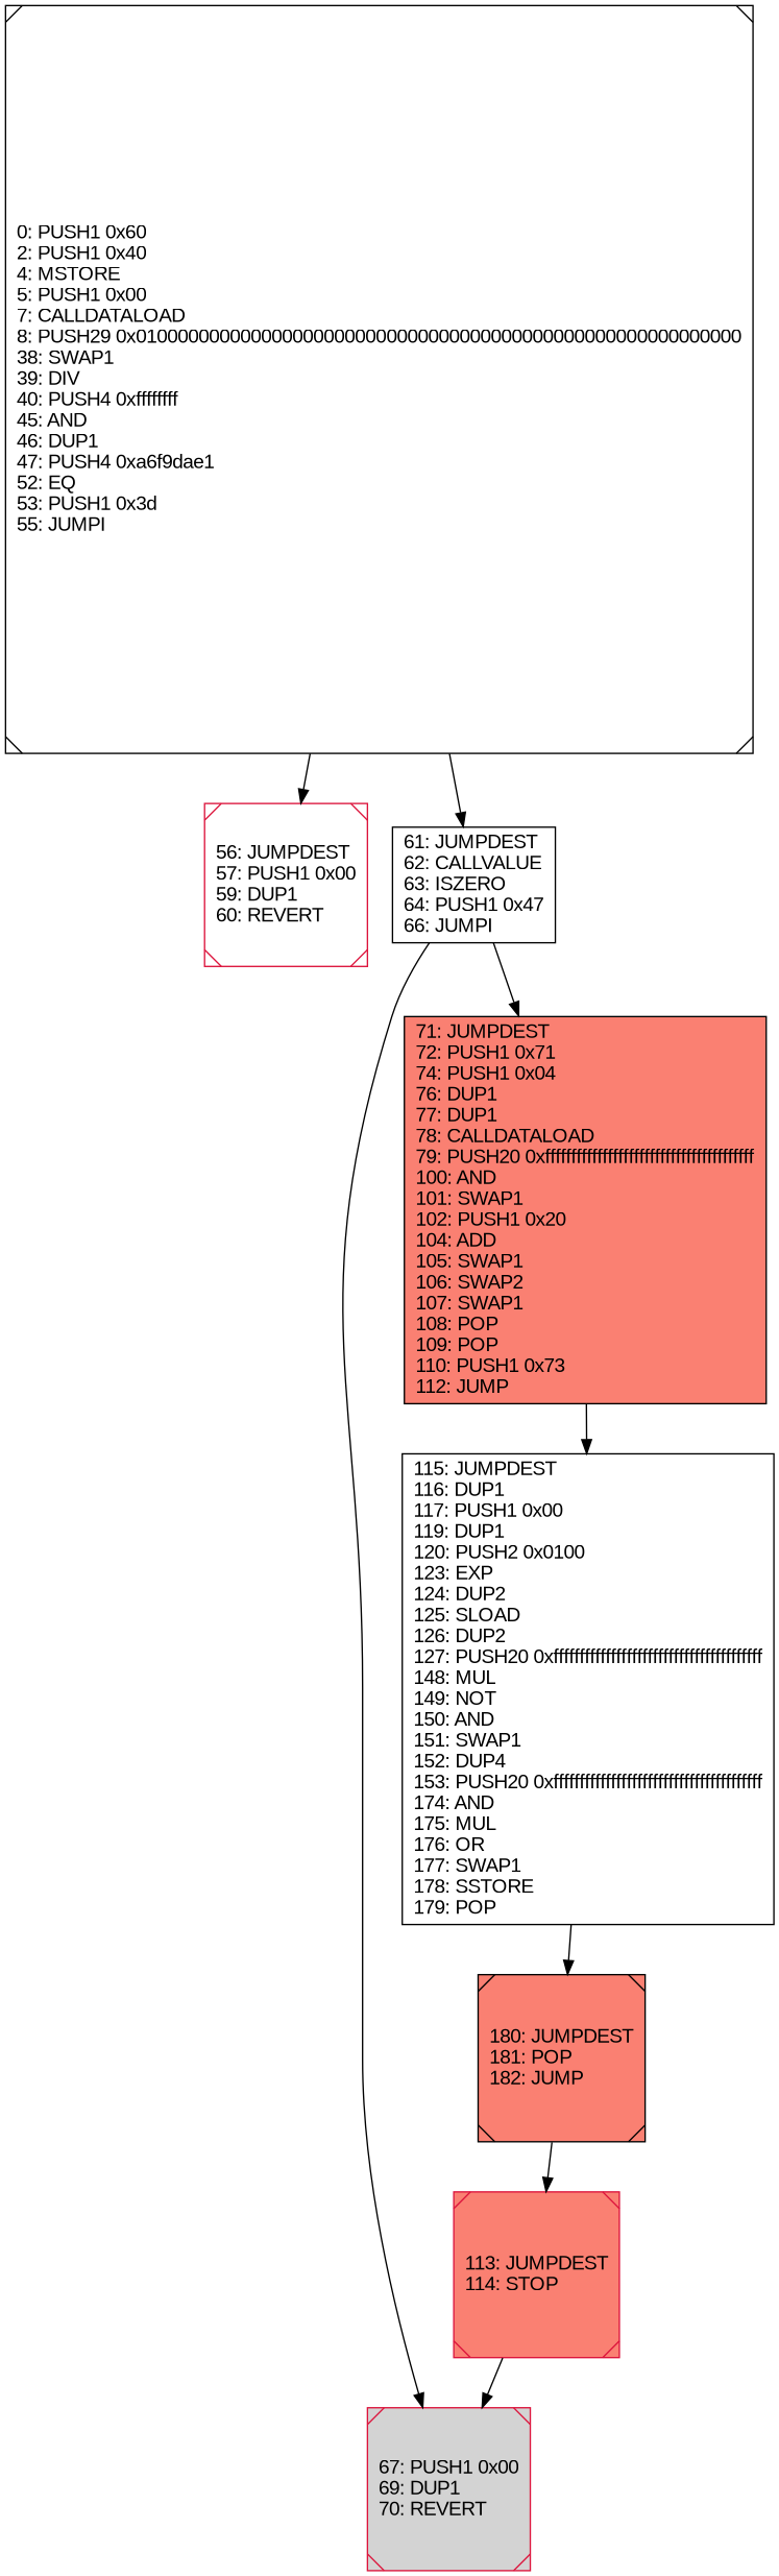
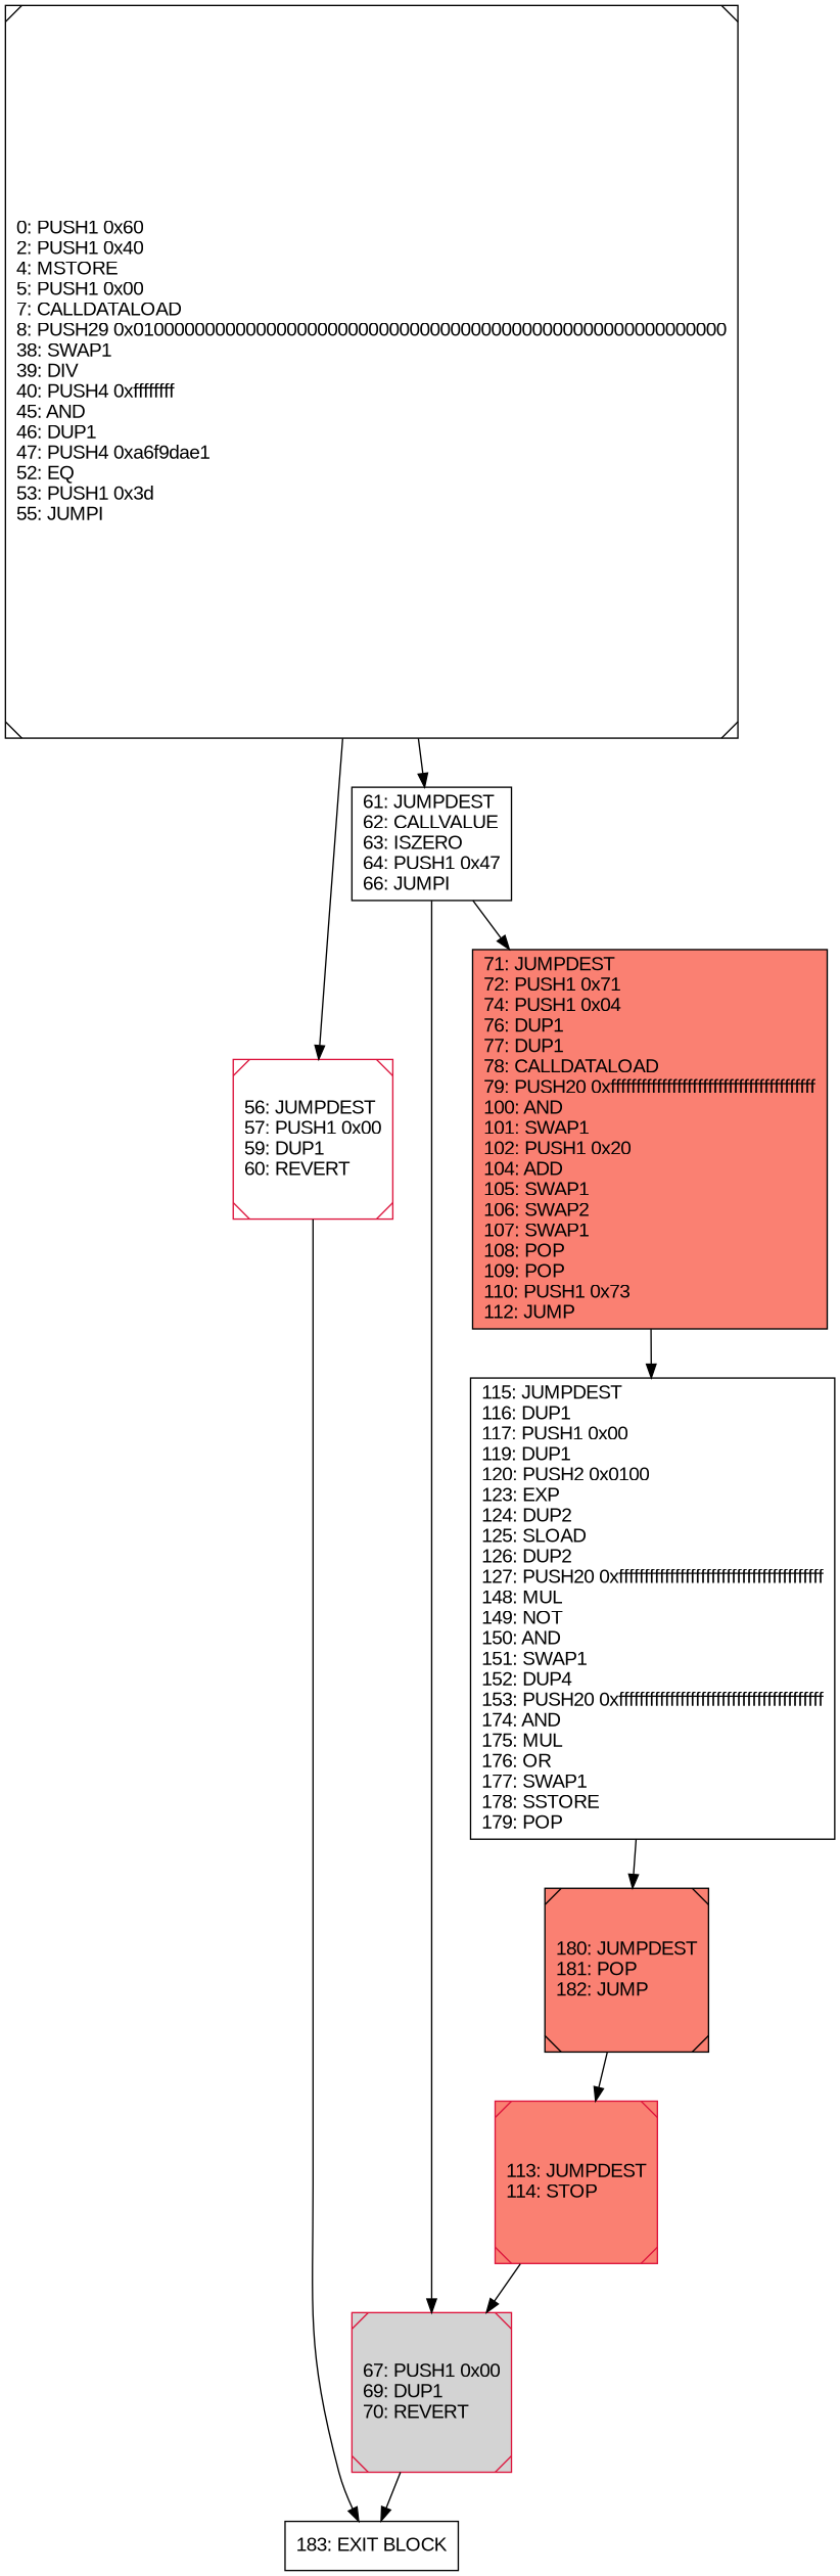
  digraph {
    rankdir=UD
    node [color=black fillcolor=white fontcolor=black fontname=arial shape=Msquare style=filled]
    n1 [color=crimson fillcolor=lightgrey label="67: PUSH1 0x00\l69: DUP1\l70: REVERT\l"]
+   n2 [label="183: EXIT BLOCK\l" shape=box]
    n3 [fillcolor=salmon label="180: JUMPDEST\l181: POP\l182: JUMP\l"]
    n4 [color=crimson fillcolor=salmon label="113: JUMPDEST\l114: STOP\l"]
    n5 [label="0: PUSH1 0x60\l2: PUSH1 0x40\l4: MSTORE\l5: PUSH1 0x00\l7: CALLDATALOAD\l8: PUSH29 0x0100000000000000000000000000000000000000000000000000000000\l38: SWAP1\l39: DIV\l40: PUSH4 0xffffffff\l45: AND\l46: DUP1\l47: PUSH4 0xa6f9dae1\l52: EQ\l53: PUSH1 0x3d\l55: JUMPI\l"]
    n6 [color=crimson label="56: JUMPDEST\l57: PUSH1 0x00\l59: DUP1\l60: REVERT\l"]
    n7 [label="61: JUMPDEST\l62: CALLVALUE\l63: ISZERO\l64: PUSH1 0x47\l66: JUMPI\l" shape=box]
    n8 [fillcolor=salmon label="71: JUMPDEST\l72: PUSH1 0x71\l74: PUSH1 0x04\l76: DUP1\l77: DUP1\l78: CALLDATALOAD\l79: PUSH20 0xffffffffffffffffffffffffffffffffffffffff\l100: AND\l101: SWAP1\l102: PUSH1 0x20\l104: ADD\l105: SWAP1\l106: SWAP2\l107: SWAP1\l108: POP\l109: POP\l110: PUSH1 0x73\l112: JUMP\l" shape=box]
    n9 [label="115: JUMPDEST\l116: DUP1\l117: PUSH1 0x00\l119: DUP1\l120: PUSH2 0x0100\l123: EXP\l124: DUP2\l125: SLOAD\l126: DUP2\l127: PUSH20 0xffffffffffffffffffffffffffffffffffffffff\l148: MUL\l149: NOT\l150: AND\l151: SWAP1\l152: DUP4\l153: PUSH20 0xffffffffffffffffffffffffffffffffffffffff\l174: AND\l175: MUL\l176: OR\l177: SWAP1\l178: SSTORE\l179: POP\l" shape=box]
+   n1 -> n2
    n3 -> n4
    n4 -> n1
    n5 -> n6
    n5 -> n7
+   n6 -> n2
    n7 -> n1
    n7 -> n8
    n8 -> n9
    n9 -> n3
  }
